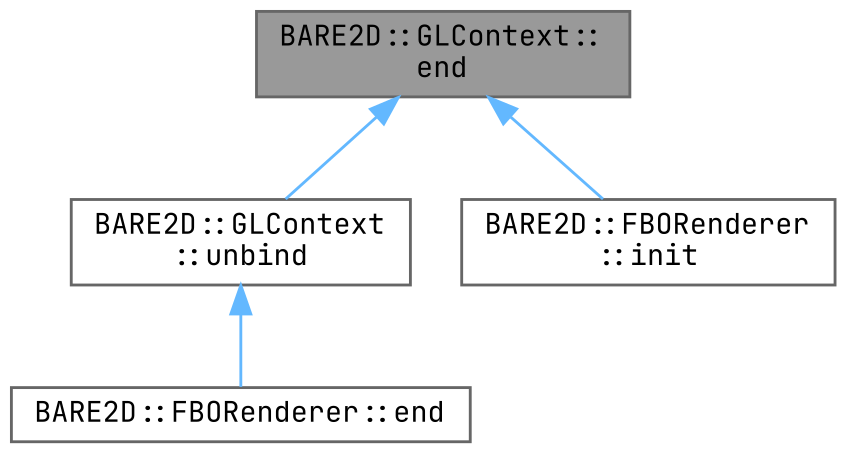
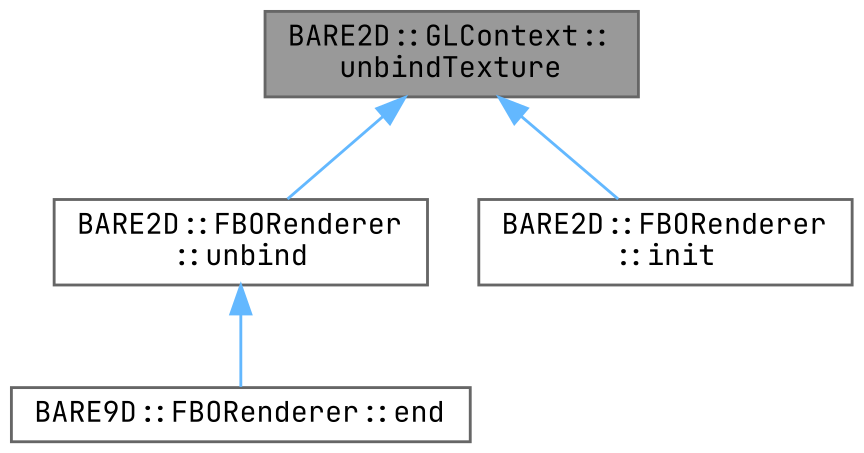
  digraph {
    fontname="JetBrains Mono"
    rankdir=TB
    node [color=grey40 fillcolor=white fontname="JetBrains Mono" fontsize=10 shape=box style=filled]
    edge [color=steelblue1 dir=back fontname="JetBrains Mono" fontsize=10 labelfontname=Helvetica labelfontsize=10 style=solid]
-   n1 [color=gray40 fillcolor=grey60 fontcolor=black height=0.2 label="BARE2D::GLContext::\lend" width=0.4]
-   n2 [height=0.2 label="BARE2D::GLContext\l::unbind" width=0.4]
+   n1 [color=gray40 fillcolor=grey60 fontcolor=black height=0.2 label="BARE2D::GLContext::\lunbindTexture" width=0.4]
+   n2 [height=0.2 label="BARE2D::FBORenderer\l::unbind" width=0.4]
    n3 [height=0.2 label="BARE2D::FBORenderer\l::init" width=0.4]
-   n4 [height=0.2 label="BARE2D::FBORenderer::end" width=0.4]
+   n4 [height=0.2 label="BARE9D::FBORenderer::end" width=0.4]
    n1 -> n2
    n1 -> n3
    n2 -> n4
  }
